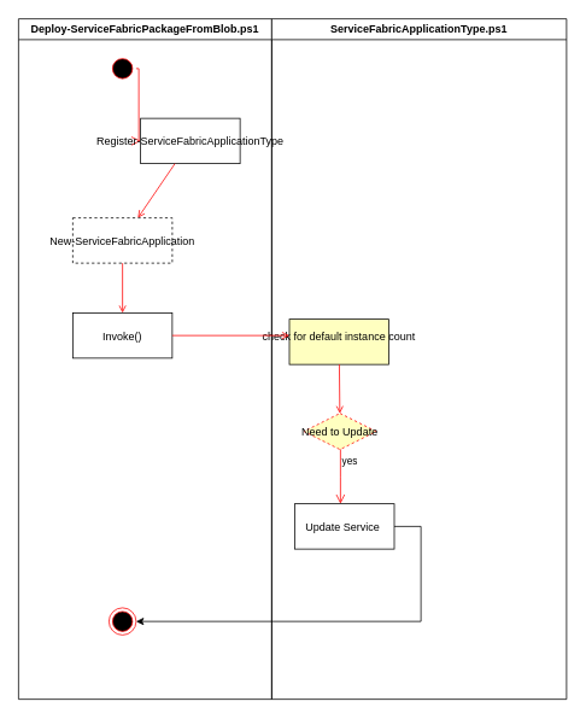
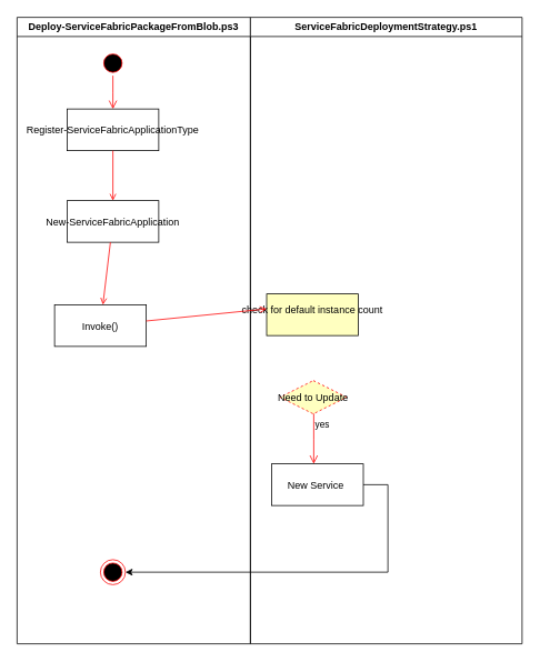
  <mxCell id="0" />
  <mxCell id="1" parent="0" />
- <mxCell id="2" value="Deploy-ServiceFabricPackageFromBlob.ps1" style="swimlane;whiteSpace=wrap" parent="1" vertex="1"><mxGeometry x="20" y="20" width="280" height="752" as="geometry" /></mxCell>
+ <mxCell id="2" value="Deploy-ServiceFabricPackageFromBlob.ps3" style="swimlane;whiteSpace=wrap" parent="1" vertex="1"><mxGeometry x="20" y="20" width="280" height="752" as="geometry" /></mxCell>
  <mxCell id="3" value="" style="ellipse;shape=startState;fillColor=#000000;strokeColor=#ff0000;" parent="2" vertex="1"><mxGeometry x="100" y="40" width="30" height="30" as="geometry" /></mxCell>
  <mxCell id="4" value="" style="edgeStyle=elbowEdgeStyle;elbow=horizontal;verticalAlign=bottom;endArrow=open;endSize=8;strokeColor=#FF0000;endFill=1;rounded=0" parent="2" source="3" target="5" edge="1"><mxGeometry x="100" y="40" as="geometry"><mxPoint x="115" y="110" as="targetPoint" /></mxGeometry></mxCell>
- <mxCell id="5" value="Register-ServiceFabricApplicationType" style="" parent="2" vertex="1"><mxGeometry x="135" y="110" width="110" height="50" as="geometry" /></mxCell>
- <mxCell id="6" value="New-ServiceFabricApplication" style="dashed=1;" parent="2" vertex="1"><mxGeometry x="60" y="220" width="110" height="50" as="geometry" /></mxCell>
+ <mxCell id="5" value="Register-ServiceFabricApplicationType" style="" parent="2" vertex="1"><mxGeometry x="60" y="110" width="110" height="50" as="geometry" /></mxCell>
+ <mxCell id="6" value="New-ServiceFabricApplication" style="" parent="2" vertex="1"><mxGeometry x="60" y="220" width="110" height="50" as="geometry" /></mxCell>
  <mxCell id="7" value="" style="endArrow=open;strokeColor=#FF0000;endFill=1;rounded=0" parent="2" source="5" target="6" edge="1"><mxGeometry relative="1" as="geometry" /></mxCell>
- <mxCell id="8" value="Invoke()" style="" parent="2" vertex="1"><mxGeometry x="60" y="325" width="110" height="50" as="geometry" /></mxCell>
+ <mxCell id="8" value="Invoke()" style="" parent="2" vertex="1"><mxGeometry x="45" y="345" width="110" height="50" as="geometry" /></mxCell>
  <mxCell id="9" value="" style="endArrow=open;strokeColor=#FF0000;endFill=1;rounded=0" parent="2" source="6" target="8" edge="1"><mxGeometry relative="1" as="geometry" /></mxCell>
  <mxCell id="10" value="" style="ellipse;shape=endState;fillColor=#000000;strokeColor=#ff0000" parent="2" vertex="1"><mxGeometry x="100" y="651" width="30" height="30" as="geometry" /></mxCell>
- <mxCell id="11" value="ServiceFabricApplicationType.ps1" style="swimlane;whiteSpace=wrap;startSize=23;" parent="1" vertex="1"><mxGeometry x="300" y="20" width="326" height="752" as="geometry" /></mxCell>
+ <mxCell id="11" value="ServiceFabricDeploymentStrategy.ps1" style="swimlane;whiteSpace=wrap;startSize=23;" parent="1" vertex="1"><mxGeometry x="300" y="20" width="326" height="752" as="geometry" /></mxCell>
  <mxCell id="12" value="check for default instance count&#10;" style="fillColor=#ffffc0;" parent="11" vertex="1"><mxGeometry x="19.5" y="332" width="110" height="50" as="geometry" /></mxCell>
  <mxCell id="13" value="Need to Update" style="rhombus;fillColor=#ffffc0;strokeColor=#ff0000;dashed=1;" parent="11" vertex="1"><mxGeometry x="35.5" y="436" width="80" height="40" as="geometry" /></mxCell>
  <mxCell id="14" value="yes" style="edgeStyle=elbowEdgeStyle;elbow=horizontal;align=left;verticalAlign=top;endArrow=open;endSize=8;strokeColor=#FF0000;endFill=1;rounded=0" parent="11" source="13" target="16" edge="1"><mxGeometry x="-1" relative="1" as="geometry"><mxPoint x="75.5" y="516" as="targetPoint" /></mxGeometry></mxCell>
- <mxCell id="15" value="" style="endArrow=open;strokeColor=#FF0000;endFill=1;rounded=0" parent="11" source="12" target="13" edge="1"><mxGeometry relative="1" as="geometry" /></mxCell>
- <mxCell id="16" value="Update Service " style="" parent="11" vertex="1"><mxGeometry x="25.5" y="536" width="110" height="50" as="geometry" /></mxCell>
+ <mxCell id="16" value="New Service " style="" parent="11" vertex="1"><mxGeometry x="25.5" y="536" width="110" height="50" as="geometry" /></mxCell>
  <mxCell id="17" value="" style="endArrow=open;strokeColor=#FF0000;endFill=1;rounded=0" parent="1" source="8" edge="1"><mxGeometry relative="1" as="geometry"><mxPoint x="319.5" y="370" as="targetPoint" /></mxGeometry></mxCell>
  <mxCell id="18" style="edgeStyle=orthogonalEdgeStyle;rounded=0;orthogonalLoop=1;jettySize=auto;html=1;entryX=1;entryY=0.5;entryDx=0;entryDy=0;" edge="1" parent="1" source="16" target="10"><mxGeometry relative="1" as="geometry"><Array as="points"><mxPoint x="465" y="686" /></Array></mxGeometry></mxCell>
